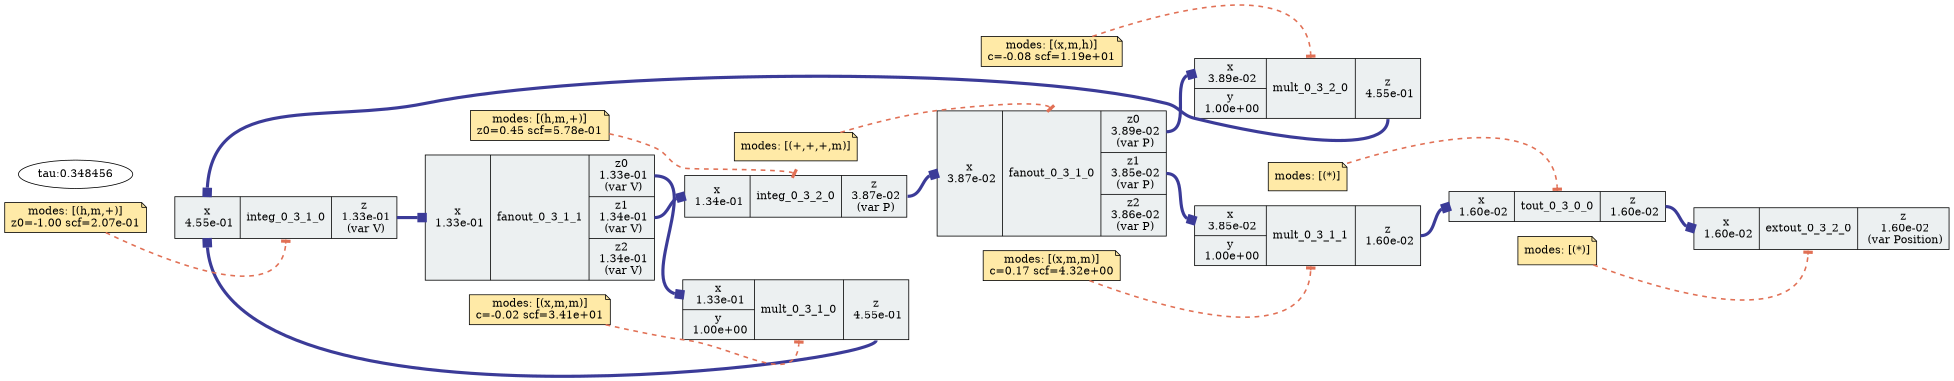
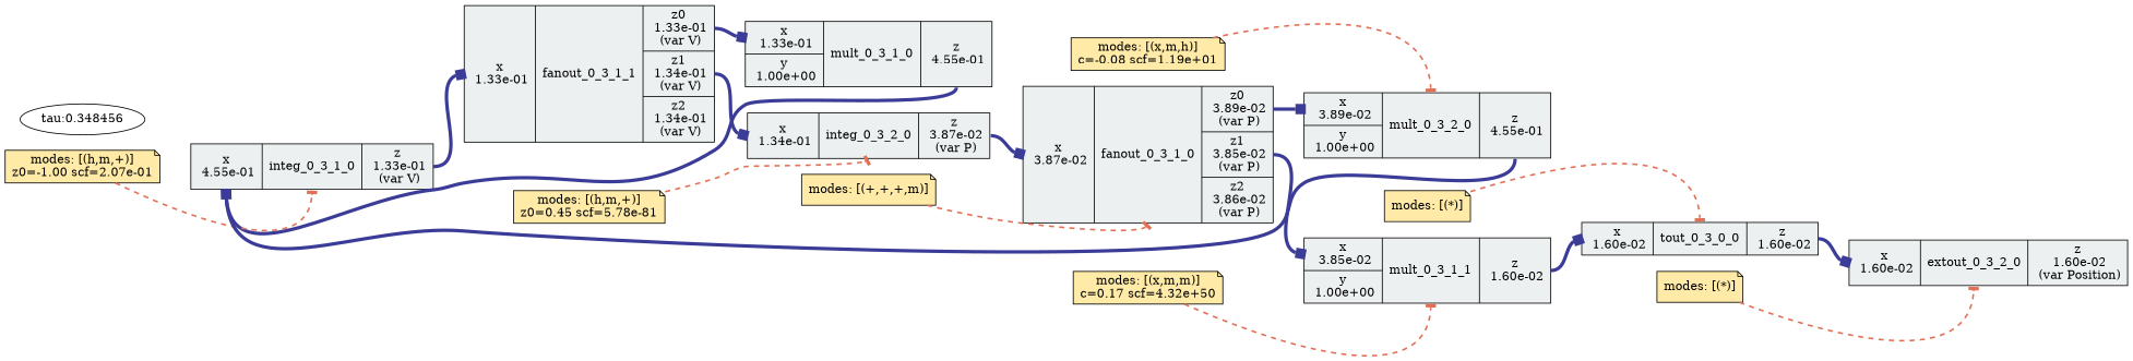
  digraph {
    rankdir=LR
    shape=record
    splines=true
    node [fillcolor="#ecf0f1" shape=record style=filled]
    edge [arrowhead=box arrowtail=normal color="#3B3B98" headport=x penwidth=4]
    n1 [label="{{<x> x\n 4.55e-01} |<block> integ_0_3_1_0| {<z> z\n 1.33e-01\n (var V)}}"]
    n2 [label="{{<x> x\n 1.33e-01} |<block> fanout_0_3_1_1| {<z0> z0\n 1.33e-01\n (var V)|<z1> z1\n 1.34e-01\n (var V)|<z2> z2\n 1.34e-01\n (var V)}}"]
    n3 [label="{{<x> x\n 1.34e-01} |<block> integ_0_3_2_0| {<z> z\n 3.87e-02\n (var P)}}"]
    n4 [label="{{<x> x\n 1.33e-01|<y> y\n 1.00e+00} |<block> mult_0_3_1_0| {<z> z\n 4.55e-01}}"]
    n5 [fillcolor="#ffeaa7" label="\modes: [(h,m,+)]\nz0=-1.00 scf=2.07e-01" shape=note]
    n6 [label="{{<x> x\n 3.87e-02} |<block> fanout_0_3_1_0| {<z0> z0\n 3.89e-02\n (var P)|<z1> z1\n 3.85e-02\n (var P)|<z2> z2\n 3.86e-02\n (var P)}}"]
    n7 [label="{{<x> x\n 3.89e-02|<y> y\n 1.00e+00} |<block> mult_0_3_2_0| {<z> z\n 4.55e-01}}"]
    n8 [label="{{<x> x\n 3.85e-02|<y> y\n 1.00e+00} |<block> mult_0_3_1_1| {<z> z\n 1.60e-02}}"]
-   n9 [fillcolor="#ffeaa7" label="\modes: [(h,m,+)]\nz0=0.45 scf=5.78e-01" shape=note]
+   n9 [fillcolor="#ffeaa7" label="\modes: [(h,m,+)]\nz0=0.45 scf=5.78e-81" shape=note]
    n10 [fillcolor="#ffeaa7" label="\modes: [(x,m,h)]\nc=-0.08 scf=1.19e+01" shape=note]
-   n11 [fillcolor="#ffeaa7" label="\modes: [(x,m,m)]\nc=-0.02 scf=3.41e+01" shape=note]
    n12 [label="{{<x> x\n 1.60e-02} |<block> tout_0_3_0_0| {<z> z\n 1.60e-02}}"]
    n13 [label="{{<x> x\n 1.60e-02} |<block> extout_0_3_2_0| {<z> z\n 1.60e-02\n (var Position)}}"]
-   n14 [fillcolor="#ffeaa7" label="\modes: [(x,m,m)]\nc=0.17 scf=4.32e+00" shape=note]
+   n14 [fillcolor="#ffeaa7" label="\modes: [(x,m,m)]\nc=0.17 scf=4.32e+50" shape=note]
    n15 [fillcolor="#ffeaa7" label="\modes: [(*)]" shape=note]
    n16 [fillcolor="#ffeaa7" label="\modes: [(+,+,+,m)]" shape=note]
    n17 [fillcolor="#ffeaa7" label="\modes: [(*)]" shape=note]
    n18 [label="tau:0.348456" fillcolor="" shape="" style=""]
    n1 -> n2 [tailport=z]
    n2 -> n3 [tailport=z1]
    n2 -> n4 [tailport=z0]
    n3 -> n6 [tailport=z]
    n4 -> n1 [tailport=z]
    n5 -> n1 [arrowhead=tee color="#e17055" headport=block penwidth=2 style=dashed]
    n6 -> n7 [tailport=z0]
    n6 -> n8 [tailport=z1]
    n7 -> n1 [tailport=z]
    n8 -> n12 [tailport=z]
    n9 -> n3 [arrowhead=tee color="#e17055" headport=block penwidth=2 style=dashed]
    n10 -> n7 [arrowhead=tee color="#e17055" headport=block penwidth=2 style=dashed]
-   n11 -> n4 [arrowhead=tee color="#e17055" headport=block penwidth=2 style=dashed]
    n12 -> n13 [tailport=z]
    n14 -> n8 [arrowhead=tee color="#e17055" headport=block penwidth=2 style=dashed]
    n15 -> n13 [arrowhead=tee color="#e17055" headport=block penwidth=2 style=dashed]
    n16 -> n6 [arrowhead=tee color="#e17055" headport=block penwidth=2 style=dashed]
    n17 -> n12 [arrowhead=tee color="#e17055" headport=block penwidth=2 style=dashed]
  }
